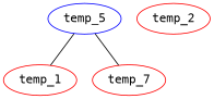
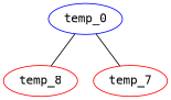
  digraph {
    fontname="DejaVu Sans Mono"
    node [color=red fontname="DejaVu Sans Mono"]
    edge [dir=none fontname="DejaVu Sans Mono"]
-   n1 [color=blue label=temp_5]
-   n2 [label=temp_1]
+   n1 [color=blue label=temp_0]
+   n2 [label=temp_8]
    n3 [label=temp_7]
-   n4 [label=temp_2]
    n1 -> n2
    n1 -> n3
  }
